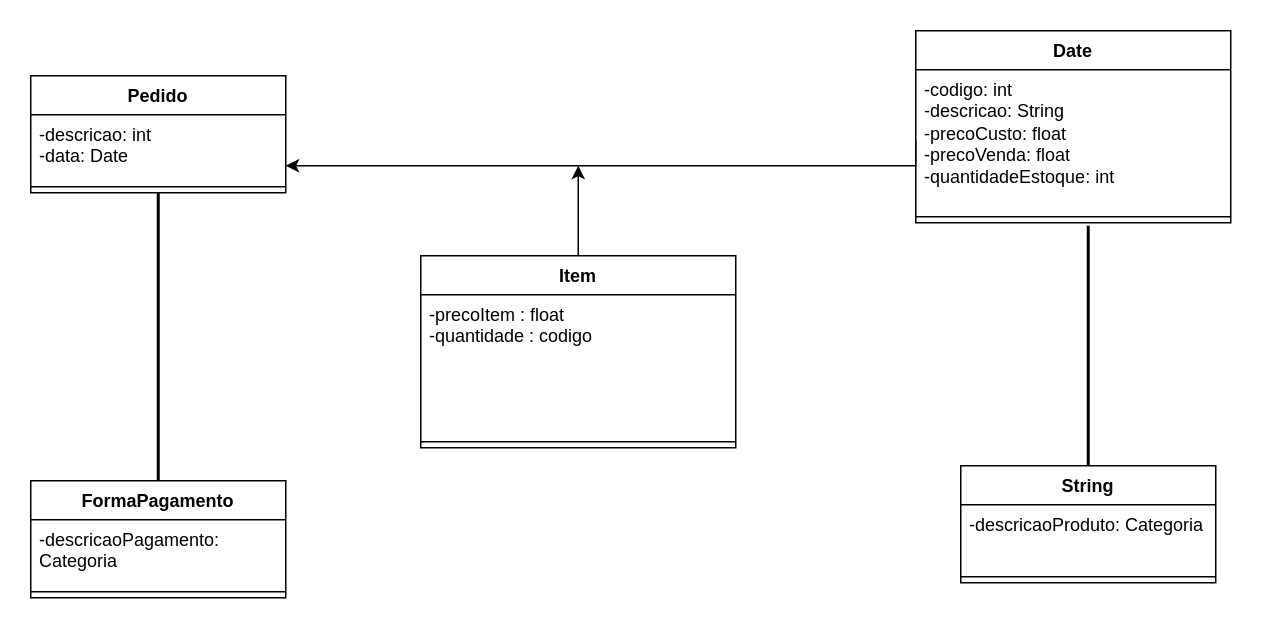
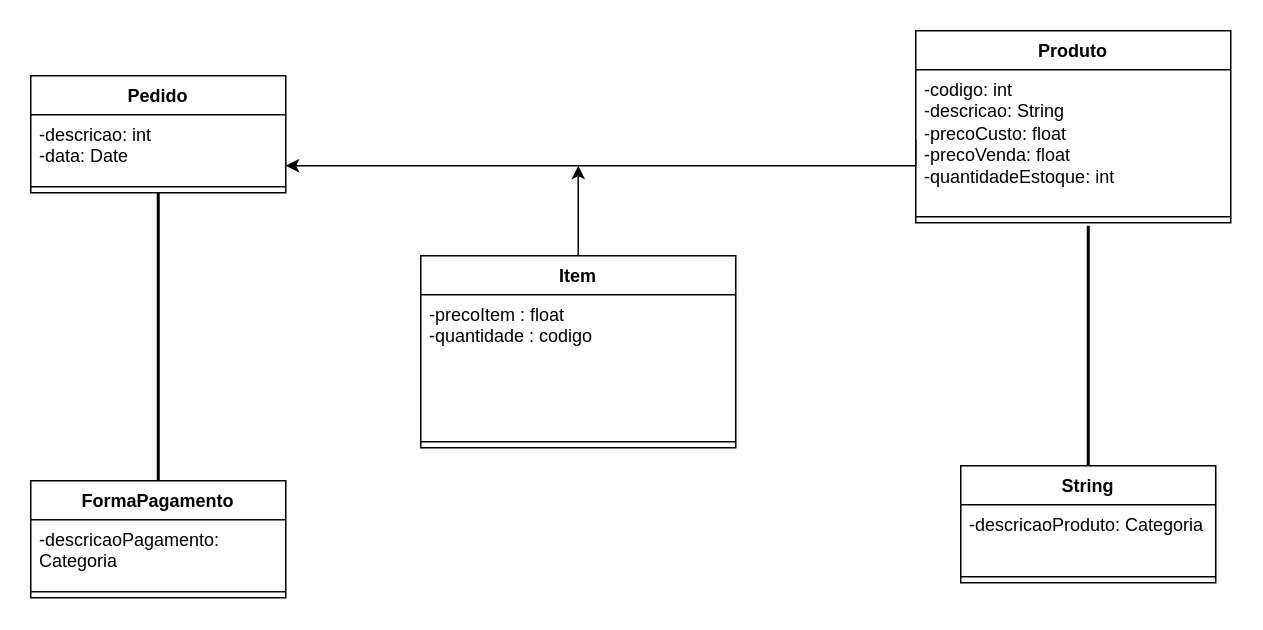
  <mxCell id="0" />
  <mxCell id="1" parent="0" />
  <mxCell id="2" value="Pedido" style="swimlane;fontStyle=1;align=center;verticalAlign=top;childLayout=stackLayout;horizontal=1;startSize=26;horizontalStack=0;resizeParent=1;resizeParentMax=0;resizeLast=0;collapsible=1;marginBottom=0;whiteSpace=wrap;html=1;" vertex="1" parent="1"><mxGeometry x="20" y="50" width="170" height="78" as="geometry"><mxRectangle x="90" y="40" width="100" height="30" as="alternateBounds" /></mxGeometry></mxCell>
  <mxCell id="3" value="-descricao: int&lt;br&gt;-data: Date" style="text;strokeColor=none;fillColor=none;align=left;verticalAlign=top;spacingLeft=4;spacingRight=4;overflow=hidden;rotatable=0;points=[[0,0.5],[1,0.5]];portConstraint=eastwest;whiteSpace=wrap;html=1;" vertex="1" parent="2"><mxGeometry y="26" width="170" height="44" as="geometry" /></mxCell>
  <mxCell id="4" value="" style="line;strokeWidth=1;fillColor=none;align=left;verticalAlign=middle;spacingTop=-1;spacingLeft=3;spacingRight=3;rotatable=0;labelPosition=right;points=[];portConstraint=eastwest;strokeColor=inherit;" vertex="1" parent="2"><mxGeometry y="70" width="170" height="8" as="geometry" /></mxCell>
  <mxCell id="5" style="edgeStyle=orthogonalEdgeStyle;rounded=0;orthogonalLoop=1;jettySize=auto;html=1;exitX=0.5;exitY=0;exitDx=0;exitDy=0;" edge="1" parent="1" source="6"><mxGeometry relative="1" as="geometry"><mxPoint x="385" y="110" as="targetPoint" /></mxGeometry></mxCell>
  <mxCell id="6" value="Item" style="swimlane;fontStyle=1;align=center;verticalAlign=top;childLayout=stackLayout;horizontal=1;startSize=26;horizontalStack=0;resizeParent=1;resizeParentMax=0;resizeLast=0;collapsible=1;marginBottom=0;whiteSpace=wrap;html=1;" vertex="1" parent="1"><mxGeometry x="280" y="170" width="210" height="128" as="geometry"><mxRectangle x="90" y="40" width="100" height="30" as="alternateBounds" /></mxGeometry></mxCell>
  <mxCell id="7" value="-precoItem : float&lt;br&gt;-quantidade : codigo" style="text;strokeColor=none;fillColor=none;align=left;verticalAlign=top;spacingLeft=4;spacingRight=4;overflow=hidden;rotatable=0;points=[[0,0.5],[1,0.5]];portConstraint=eastwest;whiteSpace=wrap;html=1;" vertex="1" parent="6"><mxGeometry y="26" width="210" height="94" as="geometry" /></mxCell>
  <mxCell id="8" value="" style="line;strokeWidth=1;fillColor=none;align=left;verticalAlign=middle;spacingTop=-1;spacingLeft=3;spacingRight=3;rotatable=0;labelPosition=right;points=[];portConstraint=eastwest;strokeColor=inherit;" vertex="1" parent="6"><mxGeometry y="120" width="210" height="8" as="geometry" /></mxCell>
- <mxCell id="9" value="Date" style="swimlane;fontStyle=1;align=center;verticalAlign=top;childLayout=stackLayout;horizontal=1;startSize=26;horizontalStack=0;resizeParent=1;resizeParentMax=0;resizeLast=0;collapsible=1;marginBottom=0;whiteSpace=wrap;html=1;" vertex="1" parent="1"><mxGeometry x="610" y="20" width="210" height="128" as="geometry"><mxRectangle x="90" y="40" width="100" height="30" as="alternateBounds" /></mxGeometry></mxCell>
+ <mxCell id="9" value="Produto" style="swimlane;fontStyle=1;align=center;verticalAlign=top;childLayout=stackLayout;horizontal=1;startSize=26;horizontalStack=0;resizeParent=1;resizeParentMax=0;resizeLast=0;collapsible=1;marginBottom=0;whiteSpace=wrap;html=1;" vertex="1" parent="1"><mxGeometry x="610" y="20" width="210" height="128" as="geometry"><mxRectangle x="90" y="40" width="100" height="30" as="alternateBounds" /></mxGeometry></mxCell>
  <mxCell id="10" value="-codigo: int&lt;br&gt;-descricao: String&lt;br&gt;-precoCusto: float&lt;br&gt;-precoVenda: float&lt;br&gt;-quantidadeEstoque: int" style="text;strokeColor=none;fillColor=none;align=left;verticalAlign=top;spacingLeft=4;spacingRight=4;overflow=hidden;rotatable=0;points=[[0,0.5],[1,0.5]];portConstraint=eastwest;whiteSpace=wrap;html=1;" vertex="1" parent="9"><mxGeometry y="26" width="210" height="94" as="geometry" /></mxCell>
  <mxCell id="11" value="" style="line;strokeWidth=1;fillColor=none;align=left;verticalAlign=middle;spacingTop=-1;spacingLeft=3;spacingRight=3;rotatable=0;labelPosition=right;points=[];portConstraint=eastwest;strokeColor=inherit;" vertex="1" parent="9"><mxGeometry y="120" width="210" height="8" as="geometry" /></mxCell>
  <mxCell id="12" style="edgeStyle=orthogonalEdgeStyle;rounded=0;orthogonalLoop=1;jettySize=auto;html=1;exitX=0;exitY=0.5;exitDx=0;exitDy=0;" edge="1" parent="1" source="10"><mxGeometry relative="1" as="geometry"><mxPoint x="190" y="110" as="targetPoint" /><Array as="points"><mxPoint x="610" y="110" /></Array></mxGeometry></mxCell>
  <mxCell id="13" value="&lt;br&gt;" style="text;strokeColor=none;fillColor=none;align=left;verticalAlign=top;spacingLeft=4;spacingRight=4;overflow=hidden;rotatable=0;points=[[0,0.5],[1,0.5]];portConstraint=eastwest;whiteSpace=wrap;html=1;" vertex="1" parent="1"><mxGeometry x="610" y="148" width="210" height="2" as="geometry" /></mxCell>
  <mxCell id="14" value="" style="line;strokeWidth=2;direction=south;html=1;" vertex="1" parent="1"><mxGeometry x="100" y="128" width="10" height="192" as="geometry" /></mxCell>
  <mxCell id="15" value="FormaPagamento" style="swimlane;fontStyle=1;align=center;verticalAlign=top;childLayout=stackLayout;horizontal=1;startSize=26;horizontalStack=0;resizeParent=1;resizeParentMax=0;resizeLast=0;collapsible=1;marginBottom=0;whiteSpace=wrap;html=1;" vertex="1" parent="1"><mxGeometry x="20" y="320" width="170" height="78" as="geometry"><mxRectangle x="90" y="40" width="100" height="30" as="alternateBounds" /></mxGeometry></mxCell>
  <mxCell id="16" value="-descricaoPagamento: Categoria" style="text;strokeColor=none;fillColor=none;align=left;verticalAlign=top;spacingLeft=4;spacingRight=4;overflow=hidden;rotatable=0;points=[[0,0.5],[1,0.5]];portConstraint=eastwest;whiteSpace=wrap;html=1;" vertex="1" parent="15"><mxGeometry y="26" width="170" height="44" as="geometry" /></mxCell>
  <mxCell id="17" value="" style="line;strokeWidth=1;fillColor=none;align=left;verticalAlign=middle;spacingTop=-1;spacingLeft=3;spacingRight=3;rotatable=0;labelPosition=right;points=[];portConstraint=eastwest;strokeColor=inherit;" vertex="1" parent="15"><mxGeometry y="70" width="170" height="8" as="geometry" /></mxCell>
  <mxCell id="18" value="String" style="swimlane;fontStyle=1;align=center;verticalAlign=top;childLayout=stackLayout;horizontal=1;startSize=26;horizontalStack=0;resizeParent=1;resizeParentMax=0;resizeLast=0;collapsible=1;marginBottom=0;whiteSpace=wrap;html=1;" vertex="1" parent="1"><mxGeometry x="640" y="310" width="170" height="78" as="geometry"><mxRectangle x="90" y="40" width="100" height="30" as="alternateBounds" /></mxGeometry></mxCell>
  <mxCell id="19" value="-descricaoProduto: Categoria" style="text;strokeColor=none;fillColor=none;align=left;verticalAlign=top;spacingLeft=4;spacingRight=4;overflow=hidden;rotatable=0;points=[[0,0.5],[1,0.5]];portConstraint=eastwest;whiteSpace=wrap;html=1;" vertex="1" parent="18"><mxGeometry y="26" width="170" height="44" as="geometry" /></mxCell>
  <mxCell id="20" value="" style="line;strokeWidth=1;fillColor=none;align=left;verticalAlign=middle;spacingTop=-1;spacingLeft=3;spacingRight=3;rotatable=0;labelPosition=right;points=[];portConstraint=eastwest;strokeColor=inherit;" vertex="1" parent="18"><mxGeometry y="70" width="170" height="8" as="geometry" /></mxCell>
  <mxCell id="21" value="" style="line;strokeWidth=2;direction=south;html=1;" vertex="1" parent="1"><mxGeometry x="720" y="150" width="10" height="160" as="geometry" /></mxCell>
